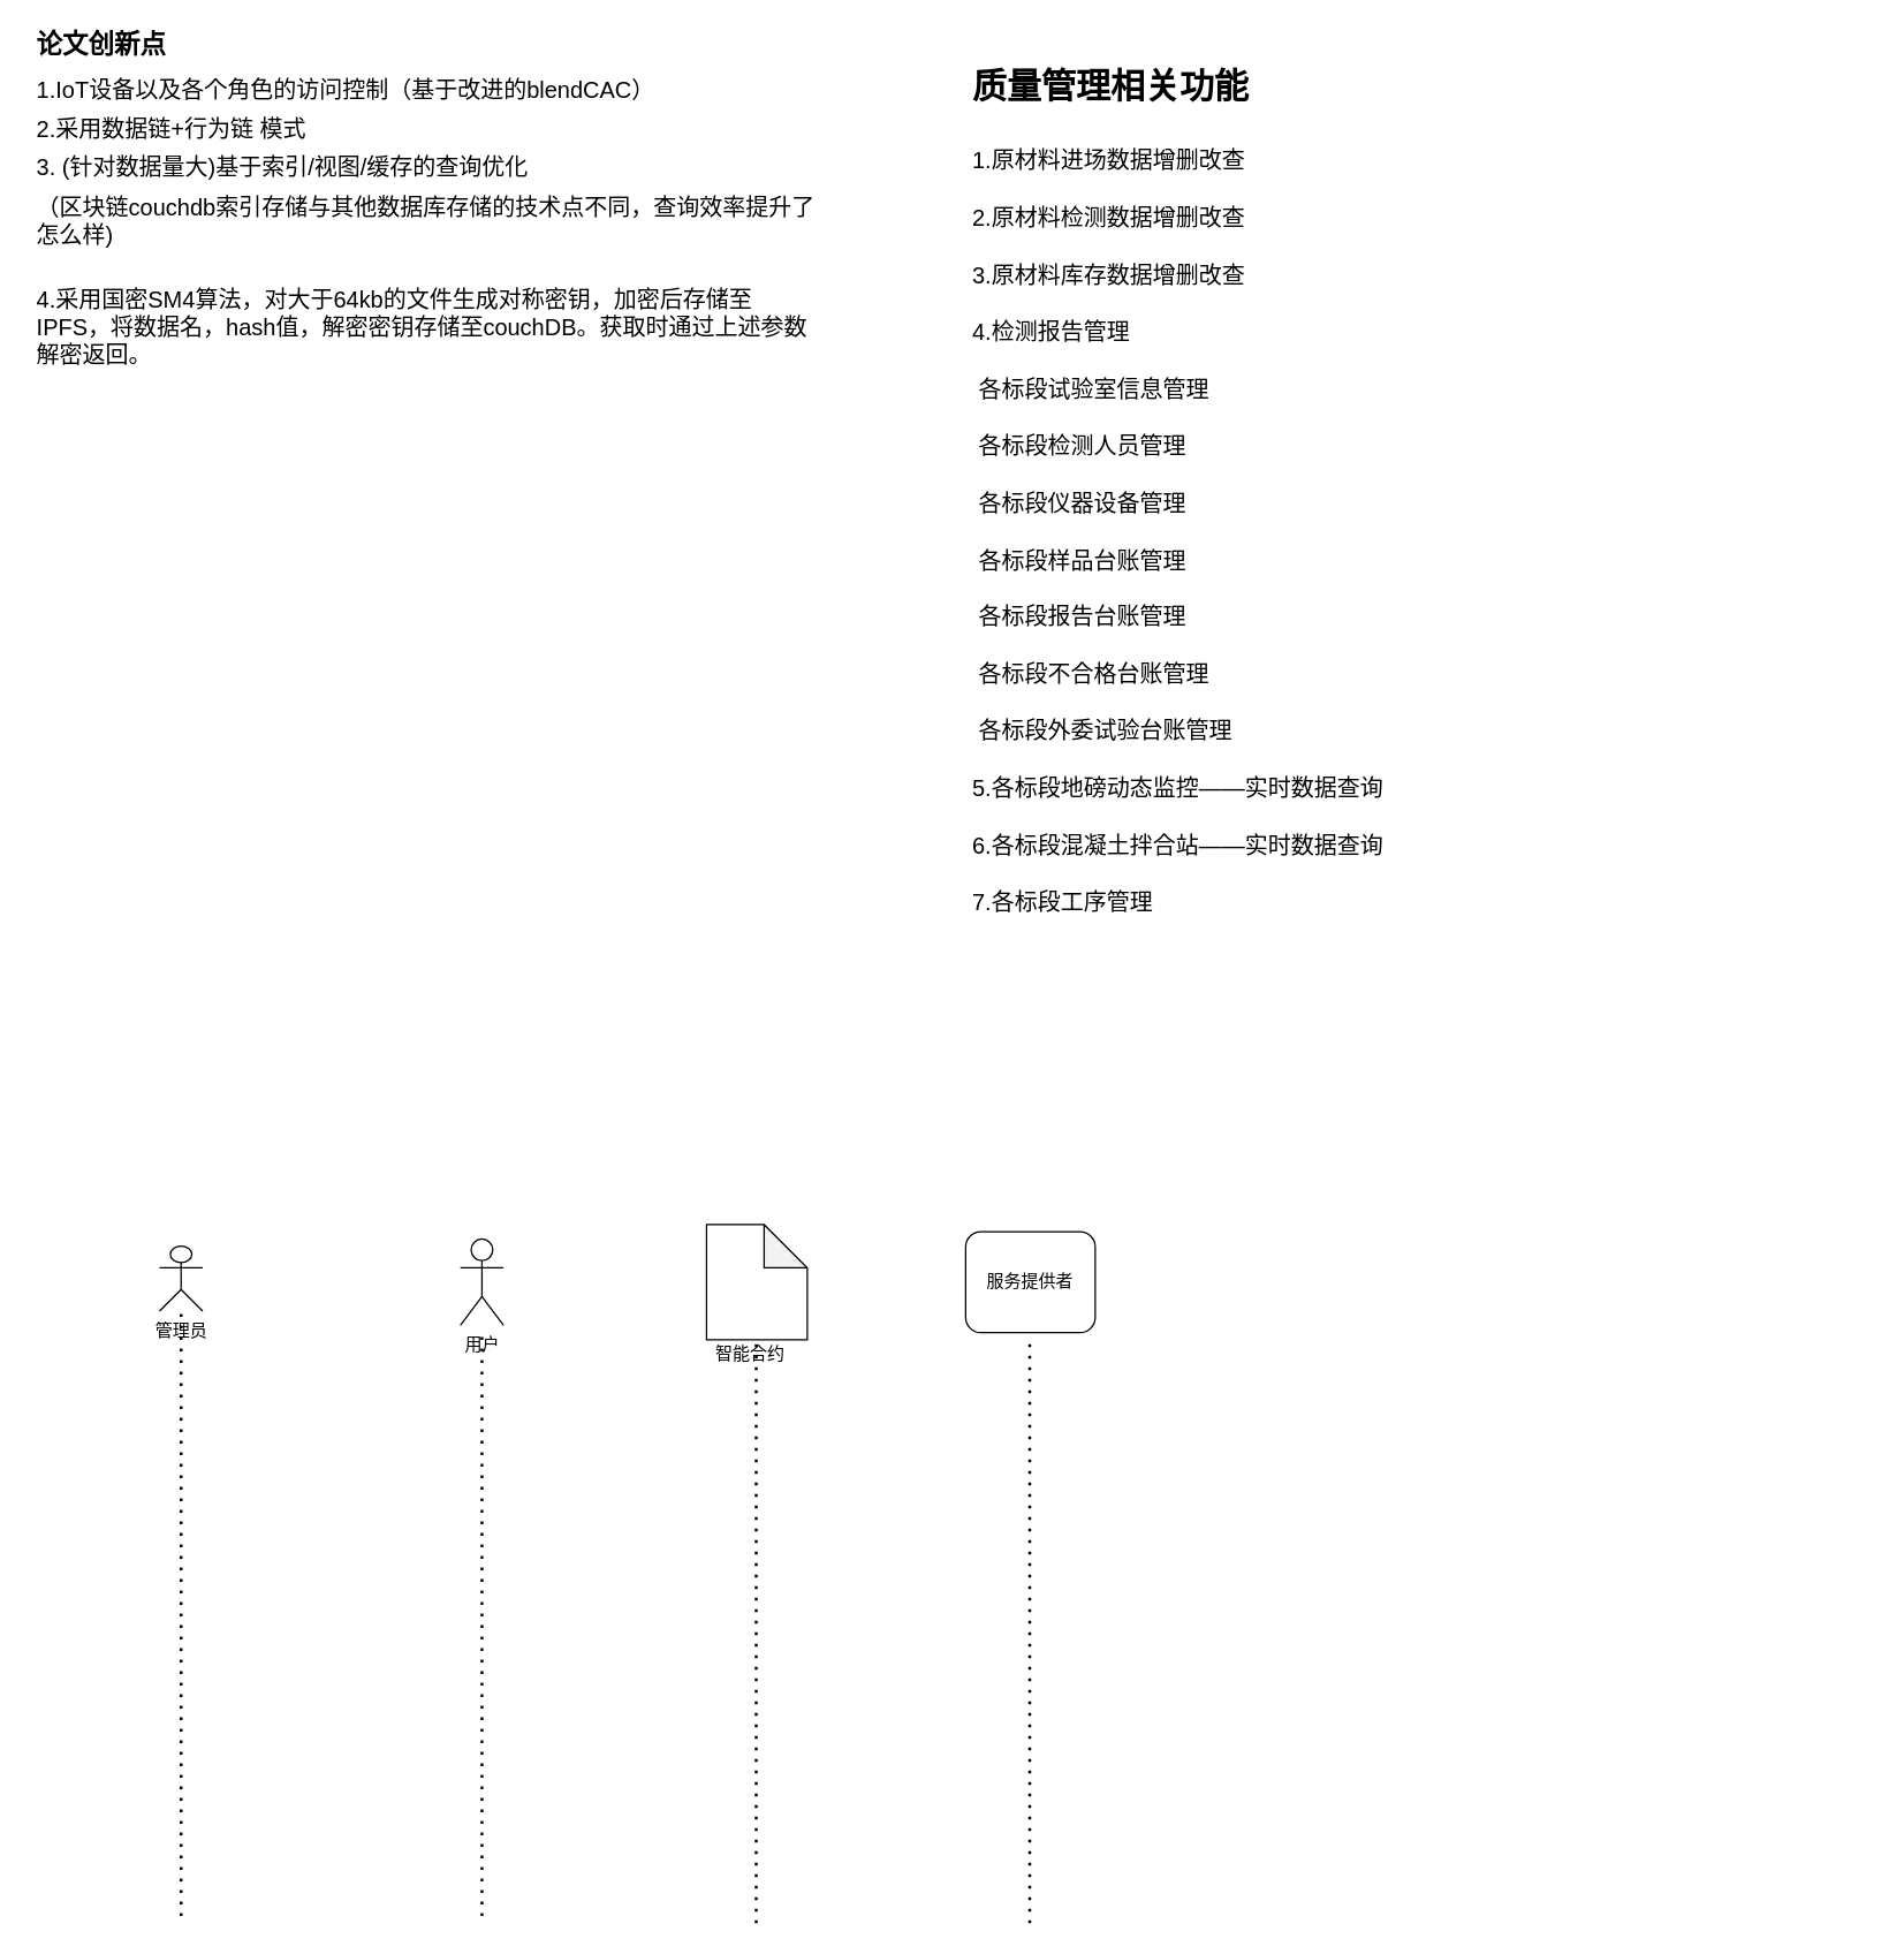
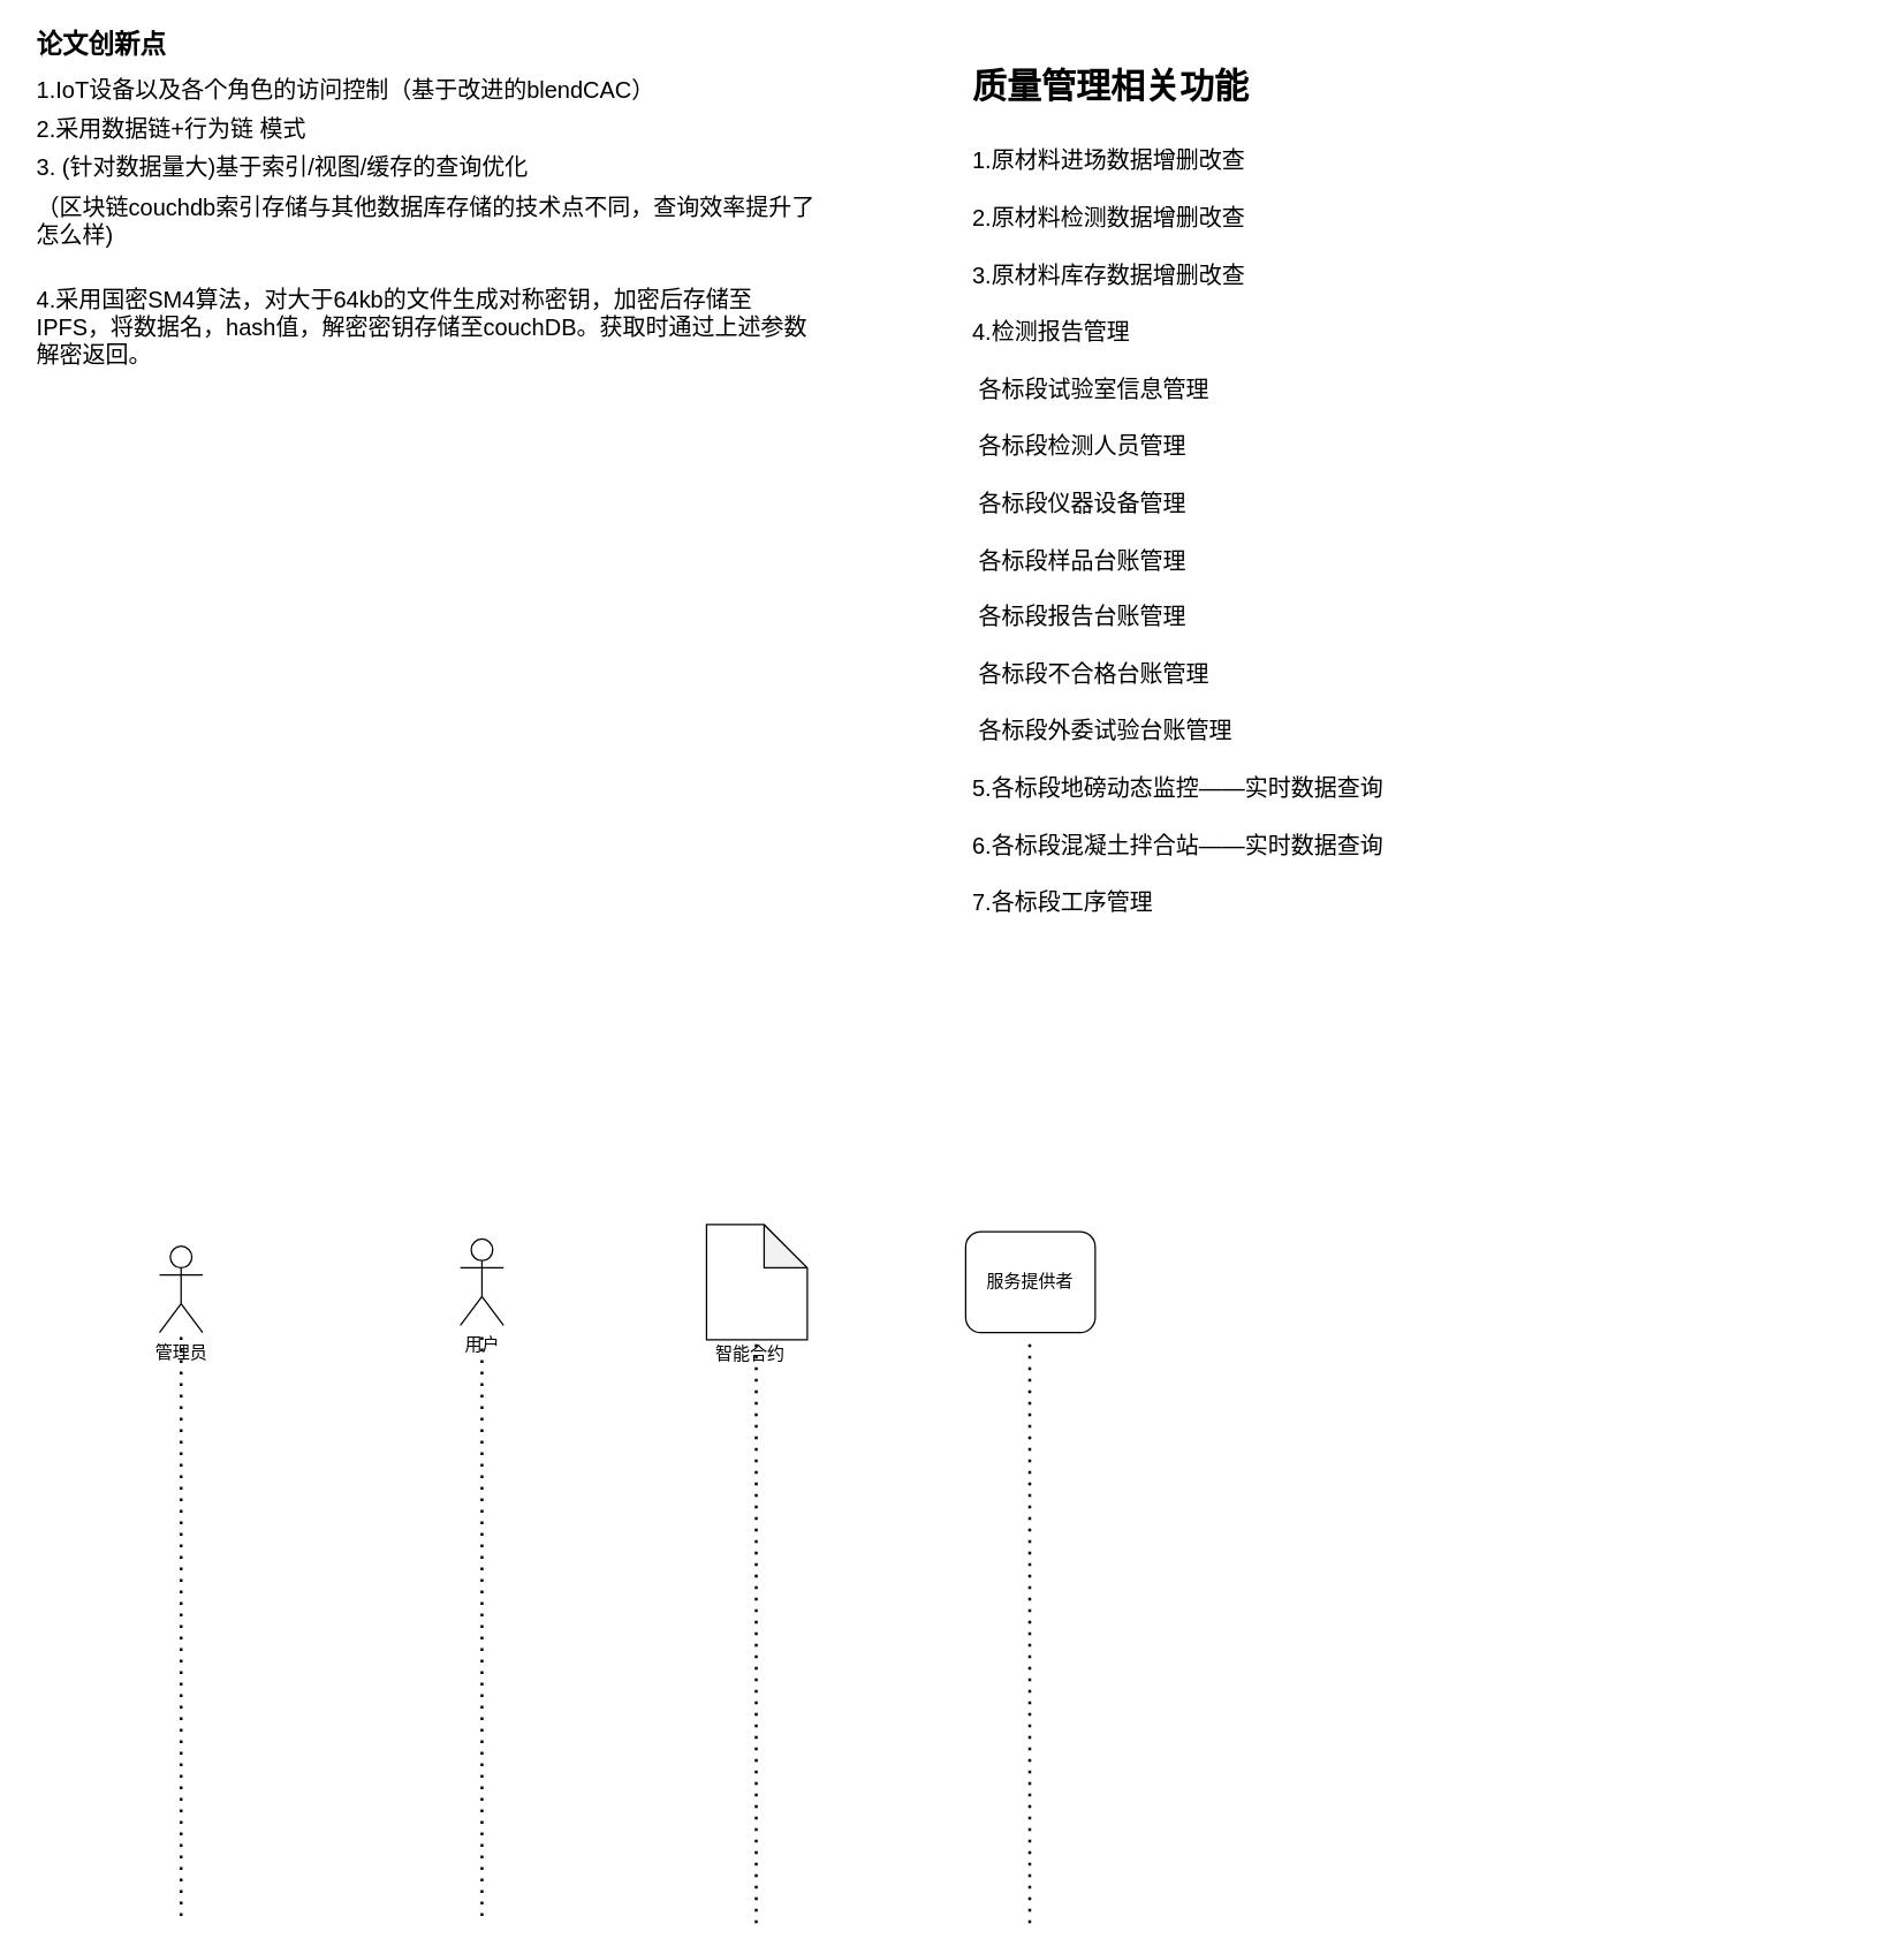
  <mxCell id="0" />
  <mxCell id="1" parent="0" />
  <mxCell id="2" value="&lt;h1&gt;&lt;font style=&quot;font-size: 18px&quot;&gt;论文创新点&lt;/font&gt;&lt;/h1&gt;&lt;p&gt;&lt;font size=&quot;3&quot;&gt;1.IoT设备以及各个角色的访问控制（基于改进的blendCAC）&lt;/font&gt;&lt;/p&gt;&lt;p&gt;&lt;font size=&quot;3&quot;&gt;2.采用数据链+行为链 模式&lt;/font&gt;&lt;/p&gt;&lt;p&gt;&lt;font size=&quot;3&quot;&gt;3. (针对数据量大)基于索引/视图/缓存的查询优化&amp;nbsp;&lt;/font&gt;&lt;/p&gt;&lt;p&gt;&lt;font size=&quot;3&quot;&gt;（区块链couchdb索引存储与其他数据库存储的技术点不同，查询效率提升了怎么样)&lt;/font&gt;&lt;/p&gt;&lt;p&gt;&lt;br&gt;&lt;/p&gt;&lt;p&gt;&lt;font size=&quot;3&quot;&gt;4.采用国密SM4算法，对大于64kb的文件生成对称密钥，加密后存储至IPFS，将数据名，hash值，解密密钥存储至couchDB。获取时通过上述参数解密返回。&lt;/font&gt;&lt;/p&gt;&lt;div&gt;&lt;br&gt;&lt;/div&gt;" style="text;html=1;strokeColor=none;fillColor=none;spacing=5;spacingTop=-20;whiteSpace=wrap;overflow=hidden;rounded=0;fontSize=8;" parent="1" vertex="1"><mxGeometry x="20" y="20" width="550" height="340" as="geometry" /></mxCell>
  <mxCell id="3" value="&lt;h1&gt;&lt;font style=&quot;font-size: 24px&quot;&gt;质量管理相关功能&lt;/font&gt;&lt;/h1&gt;&lt;p&gt;&lt;font size=&quot;3&quot;&gt;1.原材料进场数据增删改查&lt;/font&gt;&lt;/p&gt;&lt;p&gt;&lt;font size=&quot;3&quot;&gt;2.原材料检测数据增删改查&lt;/font&gt;&lt;/p&gt;&lt;p&gt;&lt;font size=&quot;3&quot;&gt;3.原材料库存数据增删改查&lt;/font&gt;&lt;/p&gt;&lt;p&gt;&lt;font size=&quot;3&quot;&gt;4.检测报告管理&lt;/font&gt;&lt;/p&gt;&lt;p&gt;&lt;font size=&quot;3&quot;&gt;&lt;span style=&quot;white-space: pre&quot;&gt; &lt;/span&gt;各标段试验室信息管理&lt;br&gt;&lt;/font&gt;&lt;/p&gt;&lt;p&gt;&lt;font size=&quot;3&quot;&gt;&lt;span style=&quot;white-space: pre&quot;&gt; &lt;/span&gt;各标段检测人员管理&lt;br&gt;&lt;/font&gt;&lt;/p&gt;&lt;p&gt;&lt;font size=&quot;3&quot;&gt;&lt;span style=&quot;white-space: pre&quot;&gt; &lt;/span&gt;各标段仪器设备管理&lt;br&gt;&lt;/font&gt;&lt;/p&gt;&lt;p&gt;&lt;font size=&quot;3&quot;&gt;&lt;span style=&quot;white-space: pre&quot;&gt; &lt;/span&gt;各标段样品台账管理&lt;br&gt;&lt;/font&gt;&lt;/p&gt;&lt;p&gt;&lt;font size=&quot;3&quot;&gt;&lt;span style=&quot;white-space: pre&quot;&gt; &lt;/span&gt;各标段报告台账管理&lt;br&gt;&lt;/font&gt;&lt;/p&gt;&lt;p&gt;&lt;font size=&quot;3&quot;&gt;&lt;span style=&quot;white-space: pre&quot;&gt; &lt;/span&gt;各标段不合格台账管理&lt;br&gt;&lt;/font&gt;&lt;/p&gt;&lt;p&gt;&lt;font size=&quot;3&quot;&gt;&lt;span style=&quot;white-space: pre&quot;&gt; &lt;/span&gt;各标段外委试验台账管理&lt;br&gt;&lt;/font&gt;&lt;/p&gt;&lt;p&gt;&lt;font size=&quot;3&quot;&gt;5.各标段地磅动态监控——实时数据查询&lt;/font&gt;&lt;/p&gt;&lt;p&gt;&lt;font size=&quot;3&quot;&gt;6.各标段混凝土拌合站——实时数据查询&lt;/font&gt;&lt;/p&gt;&lt;p&gt;&lt;font size=&quot;3&quot;&gt;7.各标段工序管理&lt;/font&gt;&lt;/p&gt;&lt;p&gt;&lt;font size=&quot;3&quot;&gt;&lt;br&gt;&lt;/font&gt;&lt;/p&gt;&lt;p&gt;&lt;font size=&quot;3&quot;&gt;&lt;span style=&quot;white-space: pre&quot;&gt; &lt;/span&gt;&lt;br&gt;&lt;/font&gt;&lt;/p&gt;&lt;p&gt;&lt;font size=&quot;3&quot;&gt;&lt;span style=&quot;white-space: pre&quot;&gt; &lt;/span&gt;&lt;br&gt;&lt;/font&gt;&lt;/p&gt;" style="text;html=1;strokeColor=none;fillColor=none;spacing=5;spacingTop=-20;whiteSpace=wrap;overflow=hidden;rounded=0;fontSize=18;" parent="1" vertex="1"><mxGeometry x="670" y="20" width="630" height="640" as="geometry" /></mxCell>
  <mxCell id="4" value="服务提供者" style="rounded=1;whiteSpace=wrap;html=1;" parent="1" vertex="1"><mxGeometry x="670" y="855" width="90" height="70" as="geometry" /></mxCell>
- <mxCell id="5" value="管理员" style="shape=umlActor;verticalLabelPosition=bottom;verticalAlign=top;html=1;outlineConnect=0;" parent="1" vertex="1"><mxGeometry x="110" y="865" width="30" height="45" as="geometry" /></mxCell>
+ <mxCell id="5" value="管理员" style="shape=umlActor;verticalLabelPosition=bottom;verticalAlign=top;html=1;outlineConnect=0;" parent="1" vertex="1"><mxGeometry x="110" y="865" width="30" height="60" as="geometry" /></mxCell>
  <mxCell id="6" value="用户" style="shape=umlActor;verticalLabelPosition=bottom;verticalAlign=top;html=1;outlineConnect=0;" parent="1" vertex="1"><mxGeometry x="319" y="860" width="30" height="60" as="geometry" /></mxCell>
  <mxCell id="7" value="" style="shape=note;whiteSpace=wrap;html=1;backgroundOutline=1;darkOpacity=0.05;" parent="1" vertex="1"><mxGeometry x="490" y="850" width="70" height="80" as="geometry" /></mxCell>
  <mxCell id="8" value="智能合约" style="text;html=1;align=center;verticalAlign=middle;resizable=0;points=[];autosize=1;strokeColor=none;fillColor=none;" parent="1" vertex="1"><mxGeometry x="485" y="930" width="70" height="20" as="geometry" /></mxCell>
  <mxCell id="9" value="" style="endArrow=none;dashed=1;html=1;dashPattern=1 3;strokeWidth=2;rounded=0;" parent="1" target="5" edge="1"><mxGeometry width="50" height="50" relative="1" as="geometry"><mxPoint x="125" y="1330" as="sourcePoint" /><mxPoint x="120" y="950" as="targetPoint" /></mxGeometry></mxCell>
  <mxCell id="10" value="" style="endArrow=none;dashed=1;html=1;dashPattern=1 3;strokeWidth=2;rounded=0;" parent="1" edge="1"><mxGeometry width="50" height="50" relative="1" as="geometry"><mxPoint x="334" y="1330" as="sourcePoint" /><mxPoint x="334" y="925" as="targetPoint" /></mxGeometry></mxCell>
  <mxCell id="11" value="" style="endArrow=none;dashed=1;html=1;dashPattern=1 3;strokeWidth=2;rounded=0;" parent="1" edge="1"><mxGeometry width="50" height="50" relative="1" as="geometry"><mxPoint x="524.5" y="1335" as="sourcePoint" /><mxPoint x="524.5" y="930" as="targetPoint" /></mxGeometry></mxCell>
  <mxCell id="12" value="" style="endArrow=none;dashed=1;html=1;dashPattern=1 3;strokeWidth=2;rounded=0;" parent="1" edge="1"><mxGeometry width="50" height="50" relative="1" as="geometry"><mxPoint x="714.5" y="1335" as="sourcePoint" /><mxPoint x="714.5" y="930" as="targetPoint" /></mxGeometry></mxCell>
